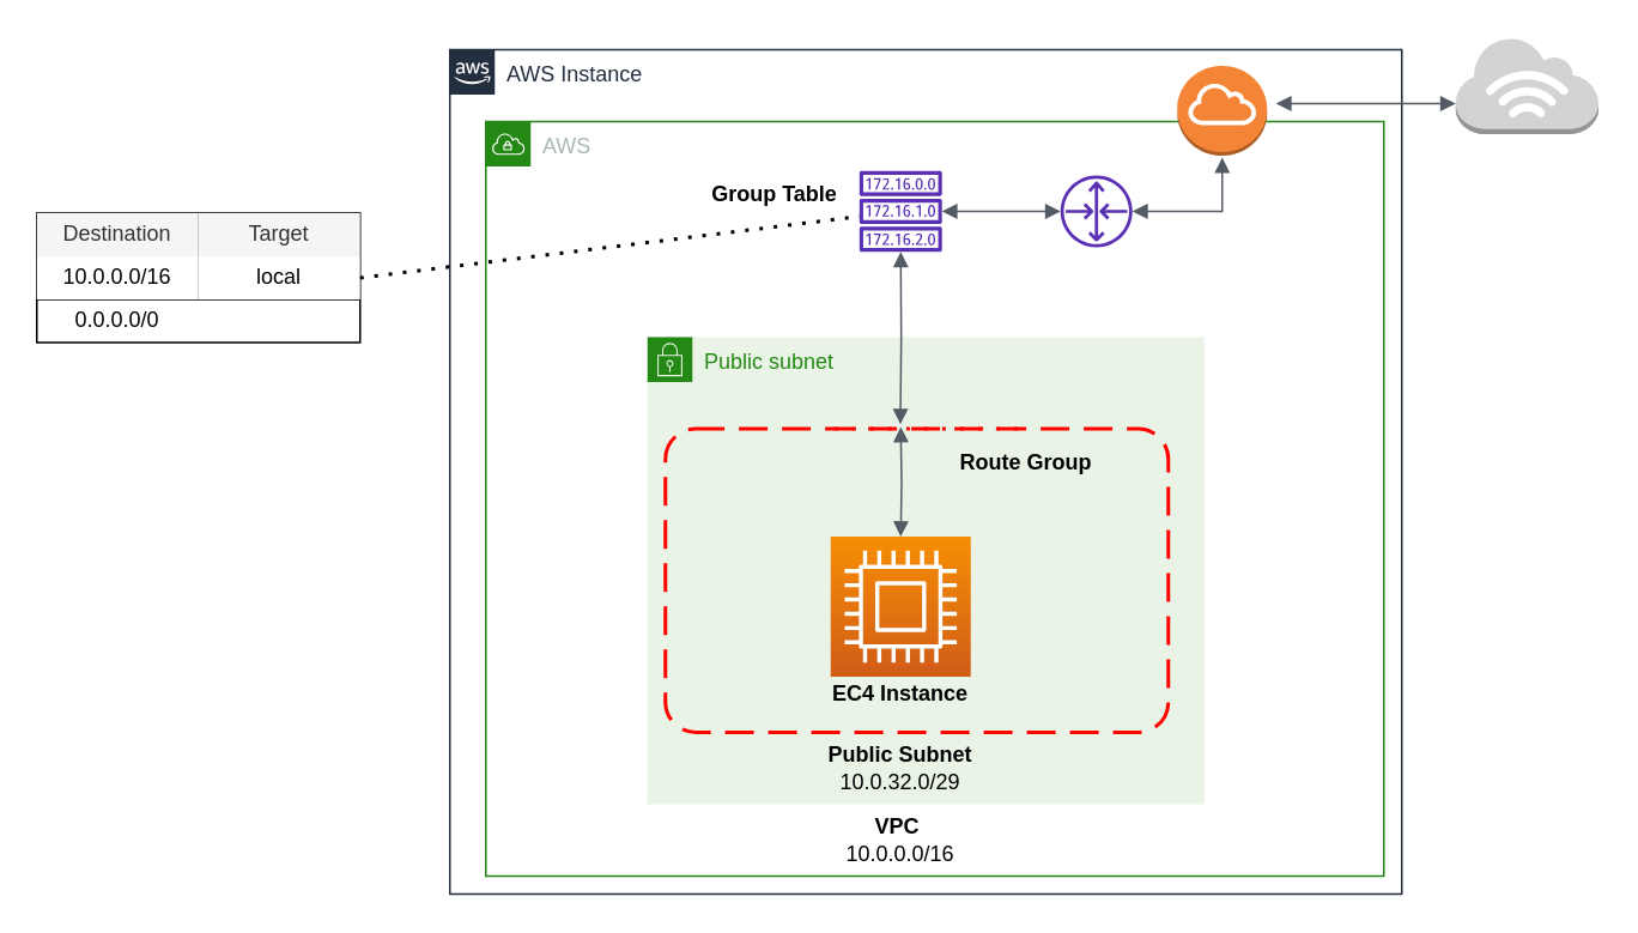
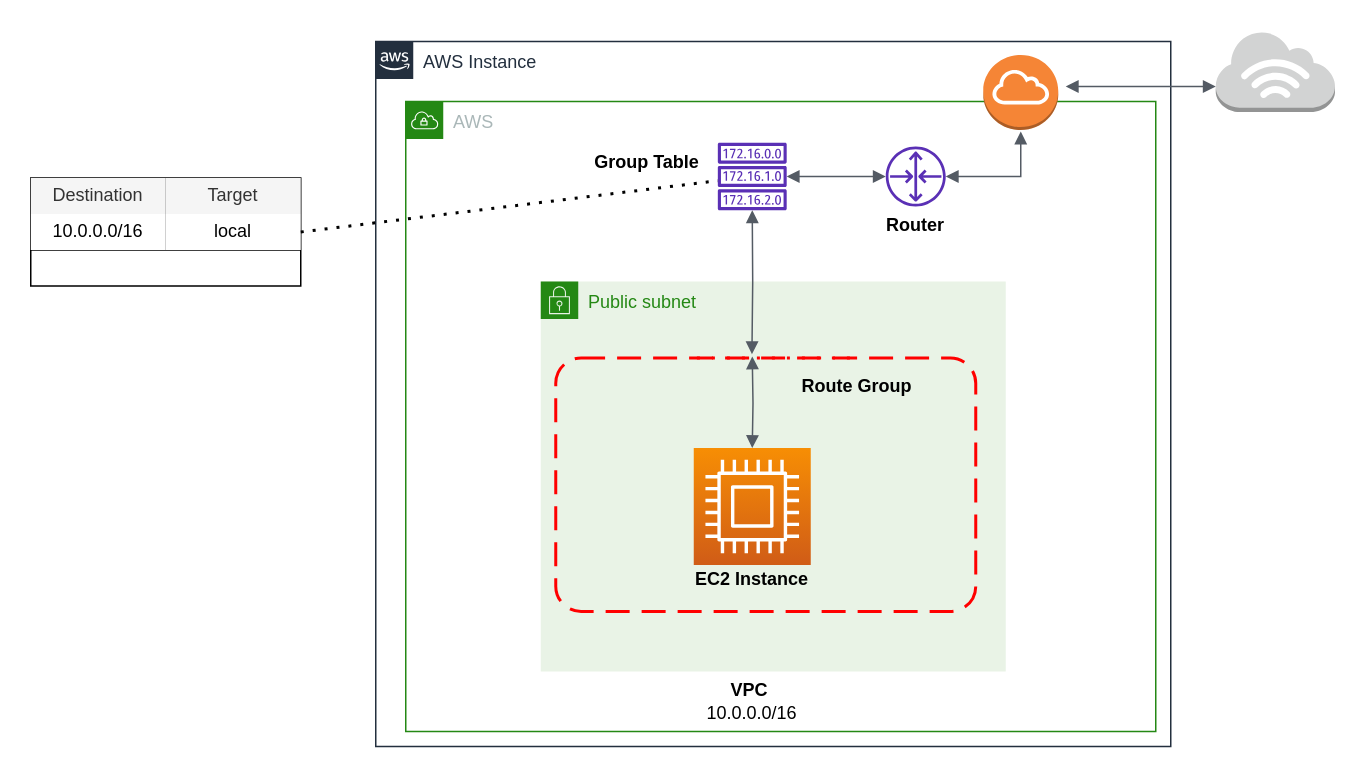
  <mxCell id="0" />
  <mxCell id="1" parent="0" />
  <mxCell id="2" value="AWS Instance" style="points=[[0,0],[0.25,0],[0.5,0],[0.75,0],[1,0],[1,0.25],[1,0.5],[1,0.75],[1,1],[0.75,1],[0.5,1],[0.25,1],[0,1],[0,0.75],[0,0.5],[0,0.25]];outlineConnect=0;gradientColor=none;html=1;whiteSpace=wrap;fontSize=12;fontStyle=0;shape=mxgraph.aws4.group;grIcon=mxgraph.aws4.group_aws_cloud_alt;strokeColor=#232F3E;fillColor=none;verticalAlign=top;align=left;spacingLeft=30;fontColor=#232F3E;dashed=0;" vertex="1" parent="1"><mxGeometry x="250" y="27" width="530" height="470" as="geometry" /></mxCell>
  <mxCell id="3" value="AWS" style="points=[[0,0],[0.25,0],[0.5,0],[0.75,0],[1,0],[1,0.25],[1,0.5],[1,0.75],[1,1],[0.75,1],[0.5,1],[0.25,1],[0,1],[0,0.75],[0,0.5],[0,0.25]];outlineConnect=0;gradientColor=none;html=1;whiteSpace=wrap;fontSize=12;fontStyle=0;shape=mxgraph.aws4.group;grIcon=mxgraph.aws4.group_vpc;strokeColor=#248814;fillColor=none;verticalAlign=top;align=left;spacingLeft=30;fontColor=#AAB7B8;dashed=0;" vertex="1" parent="1"><mxGeometry x="270" y="67" width="500" height="420" as="geometry" /></mxCell>
  <mxCell id="4" value="Public subnet" style="points=[[0,0],[0.25,0],[0.5,0],[0.75,0],[1,0],[1,0.25],[1,0.5],[1,0.75],[1,1],[0.75,1],[0.5,1],[0.25,1],[0,1],[0,0.75],[0,0.5],[0,0.25]];outlineConnect=0;gradientColor=none;html=1;whiteSpace=wrap;fontSize=12;fontStyle=0;shape=mxgraph.aws4.group;grIcon=mxgraph.aws4.group_security_group;grStroke=0;strokeColor=#248814;fillColor=#E9F3E6;verticalAlign=top;align=left;spacingLeft=30;fontColor=#248814;dashed=0;" vertex="1" parent="1"><mxGeometry x="360" y="187" width="310" height="260" as="geometry" /></mxCell>
  <mxCell id="5" value="" style="rounded=1;arcSize=10;dashed=1;strokeColor=#ff0000;fillColor=none;gradientColor=none;dashPattern=8 4;strokeWidth=2;" vertex="1" parent="1"><mxGeometry x="370" y="238" width="280" height="169" as="geometry" /></mxCell>
  <mxCell id="6" value="&lt;b&gt;VPC&lt;/b&gt;&amp;nbsp;&lt;br&gt;10.0.0.0/16" style="text;html=1;strokeColor=none;fillColor=none;align=center;verticalAlign=middle;whiteSpace=wrap;rounded=0;" vertex="1" parent="1"><mxGeometry x="481" y="457" width="40" height="20" as="geometry" /></mxCell>
- <mxCell id="7" value="&lt;b&gt;Public Subnet&lt;/b&gt;&lt;br&gt;10.0.32.0/29" style="text;html=1;strokeColor=none;fillColor=none;align=center;verticalAlign=middle;whiteSpace=wrap;rounded=0;" vertex="1" parent="1"><mxGeometry x="451" y="417" width="100" height="20" as="geometry" /></mxCell>
  <mxCell id="8" value="" style="outlineConnect=0;fontColor=#232F3E;gradientColor=#F78E04;gradientDirection=north;fillColor=#D05C17;strokeColor=#ffffff;dashed=0;verticalLabelPosition=bottom;verticalAlign=top;align=center;html=1;fontSize=12;fontStyle=0;aspect=fixed;shape=mxgraph.aws4.resourceIcon;resIcon=mxgraph.aws4.compute;" vertex="1" parent="1"><mxGeometry x="462" y="298" width="78" height="78" as="geometry" /></mxCell>
- <mxCell id="9" value="&lt;b&gt;EC4 Instance&lt;/b&gt;" style="text;html=1;strokeColor=none;fillColor=none;align=center;verticalAlign=middle;whiteSpace=wrap;rounded=0;" vertex="1" parent="1"><mxGeometry x="451" y="376" width="100" height="20" as="geometry" /></mxCell>
+ <mxCell id="9" value="&lt;b&gt;EC2 Instance&lt;/b&gt;" style="text;html=1;strokeColor=none;fillColor=none;align=center;verticalAlign=middle;whiteSpace=wrap;rounded=0;" vertex="1" parent="1"><mxGeometry x="451" y="376" width="100" height="20" as="geometry" /></mxCell>
  <mxCell id="10" value="" style="outlineConnect=0;dashed=0;verticalLabelPosition=bottom;verticalAlign=top;align=center;html=1;shape=mxgraph.aws3.internet_gateway;fillColor=#F58536;gradientColor=none;" vertex="1" parent="1"><mxGeometry x="655" y="36" width="50" height="50" as="geometry" /></mxCell>
  <mxCell id="11" value="" style="outlineConnect=0;fontColor=#232F3E;gradientColor=none;fillColor=#5A30B5;strokeColor=none;dashed=0;verticalLabelPosition=bottom;verticalAlign=top;align=center;html=1;fontSize=12;fontStyle=0;aspect=fixed;pointerEvents=1;shape=mxgraph.aws4.router;" vertex="1" parent="1"><mxGeometry x="590" y="97" width="40" height="40" as="geometry" /></mxCell>
  <mxCell id="12" value="" style="outlineConnect=0;fontColor=#232F3E;gradientColor=none;fillColor=#5A30B5;strokeColor=none;dashed=0;verticalLabelPosition=bottom;verticalAlign=top;align=center;html=1;fontSize=12;fontStyle=0;aspect=fixed;pointerEvents=1;shape=mxgraph.aws4.route_table;" vertex="1" parent="1"><mxGeometry x="477.91" y="94.5" width="46.19" height="45" as="geometry" /></mxCell>
  <mxCell id="13" value="" style="edgeStyle=orthogonalEdgeStyle;html=1;endArrow=block;elbow=vertical;startArrow=block;startFill=1;endFill=1;strokeColor=#545B64;rounded=0;" edge="1" parent="1" source="11" target="12"><mxGeometry width="100" relative="1" as="geometry"><mxPoint x="710" y="137" as="sourcePoint" /><mxPoint x="810" y="137" as="targetPoint" /></mxGeometry></mxCell>
  <mxCell id="14" value="" style="edgeStyle=orthogonalEdgeStyle;html=1;endArrow=block;elbow=vertical;startArrow=block;startFill=1;endFill=1;strokeColor=#545B64;rounded=0;" edge="1" parent="1" target="11"><mxGeometry width="100" relative="1" as="geometry"><mxPoint x="680" y="87" as="sourcePoint" /><mxPoint x="780" y="87" as="targetPoint" /><Array as="points"><mxPoint x="680" y="117" /></Array></mxGeometry></mxCell>
  <mxCell id="15" value="" style="edgeStyle=orthogonalEdgeStyle;html=1;endArrow=block;elbow=vertical;startArrow=block;startFill=1;endFill=1;strokeColor=#545B64;rounded=0;exitX=0.451;exitY=-0.051;exitDx=0;exitDy=0;exitPerimeter=0;" edge="1" parent="1" target="12"><mxGeometry width="100" relative="1" as="geometry"><mxPoint x="500.79" y="235.47" as="sourcePoint" /><mxPoint x="610" y="247" as="targetPoint" /><Array as="points" /></mxGeometry></mxCell>
  <mxCell id="16" value="" style="edgeStyle=orthogonalEdgeStyle;html=1;endArrow=block;elbow=vertical;startArrow=block;startFill=1;endFill=1;strokeColor=#545B64;rounded=0;" edge="1" parent="1" target="8"><mxGeometry width="100" relative="1" as="geometry"><mxPoint x="501" y="237" as="sourcePoint" /><mxPoint x="560" y="247" as="targetPoint" /></mxGeometry></mxCell>
  <mxCell id="17" value="" style="endArrow=none;html=1;dashed=1;strokeColor=#FF0000;strokeWidth=2;dashPattern=1 4;" edge="1" parent="1"><mxGeometry width="50" height="50" relative="1" as="geometry"><mxPoint x="464.1" y="238" as="sourcePoint" /><mxPoint x="570" y="238" as="targetPoint" /></mxGeometry></mxCell>
  <mxCell id="18" value="&lt;b&gt;Route Group&lt;/b&gt;" style="text;html=1;strokeColor=none;fillColor=none;align=center;verticalAlign=middle;whiteSpace=wrap;rounded=0;" vertex="1" parent="1"><mxGeometry x="521" y="247" width="100" height="20" as="geometry" /></mxCell>
  <mxCell id="19" value="&lt;b&gt;Group Table&lt;/b&gt;" style="text;html=1;strokeColor=none;fillColor=none;align=center;verticalAlign=middle;whiteSpace=wrap;rounded=0;" vertex="1" parent="1"><mxGeometry x="381" y="98" width="100" height="20" as="geometry" /></mxCell>
+ <mxCell id="20" value="&lt;b&gt;Router&lt;/b&gt;" style="text;html=1;strokeColor=none;fillColor=none;align=center;verticalAlign=middle;whiteSpace=wrap;rounded=0;" vertex="1" parent="1"><mxGeometry x="560" y="139.5" width="100" height="20" as="geometry" /></mxCell>
  <mxCell id="21" value="" style="outlineConnect=0;dashed=0;verticalLabelPosition=bottom;verticalAlign=top;align=center;html=1;shape=mxgraph.aws3.internet_3;fillColor=#D2D3D3;gradientColor=none;" vertex="1" parent="1"><mxGeometry x="810" y="20" width="79.5" height="54" as="geometry" /></mxCell>
  <mxCell id="22" value="" style="edgeStyle=orthogonalEdgeStyle;html=1;endArrow=block;elbow=vertical;startArrow=block;startFill=1;endFill=1;strokeColor=#545B64;rounded=0;" edge="1" parent="1"><mxGeometry width="100" relative="1" as="geometry"><mxPoint x="710" y="57" as="sourcePoint" /><mxPoint x="810" y="57" as="targetPoint" /></mxGeometry></mxCell>
  <mxCell id="23" value="" style="shape=table;html=1;whiteSpace=wrap;startSize=0;container=1;collapsible=0;childLayout=tableLayout;" vertex="1" parent="1"><mxGeometry x="20" y="118" width="180" height="72" as="geometry" /></mxCell>
  <mxCell id="24" value="" style="shape=partialRectangle;html=1;whiteSpace=wrap;collapsible=0;dropTarget=0;pointerEvents=0;fillColor=none;top=0;left=0;bottom=0;right=0;points=[[0,0.5],[1,0.5]];portConstraint=eastwest;" vertex="1" parent="23"><mxGeometry width="180" height="24" as="geometry" /></mxCell>
  <mxCell id="25" value="Destination" style="shape=partialRectangle;html=1;whiteSpace=wrap;connectable=0;fillColor=#f5f5f5;top=0;left=0;bottom=0;right=0;overflow=hidden;strokeColor=#666666;fontColor=#333333;" vertex="1" parent="24"><mxGeometry width="90" height="24" as="geometry" /></mxCell>
  <mxCell id="26" value="Target" style="shape=partialRectangle;html=1;whiteSpace=wrap;connectable=0;fillColor=#f5f5f5;top=0;left=0;bottom=0;right=0;overflow=hidden;strokeColor=#666666;fontColor=#333333;" vertex="1" parent="24"><mxGeometry x="90" width="90" height="24" as="geometry" /></mxCell>
  <mxCell id="27" value="" style="shape=partialRectangle;html=1;whiteSpace=wrap;collapsible=0;dropTarget=0;pointerEvents=0;fillColor=none;top=0;left=0;bottom=0;right=0;points=[[0,0.5],[1,0.5]];portConstraint=eastwest;" vertex="1" parent="23"><mxGeometry y="24" width="180" height="24" as="geometry" /></mxCell>
  <mxCell id="28" value="10.0.0.0/16" style="shape=partialRectangle;html=1;whiteSpace=wrap;connectable=0;top=0;left=0;bottom=0;right=0;overflow=hidden;" vertex="1" parent="27"><mxGeometry width="90" height="24" as="geometry" /></mxCell>
  <mxCell id="29" value="local" style="shape=partialRectangle;html=1;whiteSpace=wrap;connectable=0;top=0;left=0;bottom=0;right=0;overflow=hidden;" vertex="1" parent="27"><mxGeometry x="90" width="90" height="24" as="geometry" /></mxCell>
  <mxCell id="30" value="" style="shape=partialRectangle;html=1;whiteSpace=wrap;collapsible=0;dropTarget=0;pointerEvents=0;fillColor=none;top=0;left=0;bottom=0;right=0;points=[[0,0.5],[1,0.5]];portConstraint=eastwest;" vertex="1" parent="23"><mxGeometry y="48" width="180" height="24" as="geometry" /></mxCell>
- <mxCell id="31" value="0.0.0.0/0" style="shape=partialRectangle;html=1;whiteSpace=wrap;connectable=0;fillColor=none;top=0;left=0;bottom=0;right=0;overflow=hidden;" vertex="1" parent="30"><mxGeometry width="90" height="24" as="geometry" /></mxCell>
  <mxCell id="32" value="" style="endArrow=none;dashed=1;html=1;dashPattern=1 3;strokeWidth=2;exitX=1;exitY=0.5;exitDx=0;exitDy=0;" edge="1" parent="1" source="27" target="12"><mxGeometry width="50" height="50" relative="1" as="geometry"><mxPoint x="310" y="210" as="sourcePoint" /><mxPoint x="360" y="160" as="targetPoint" /></mxGeometry></mxCell>
